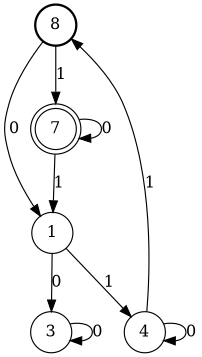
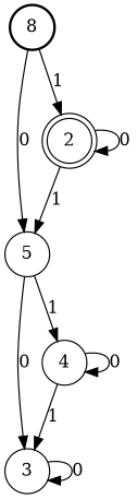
  digraph {
    node [shape=circle]
    n1 [label=8 style=bold]
-   1
-   2 [peripheries=2 label=7]
+   1 [label=5]
+   2 [peripheries=2]
    3
    4
    n1 -> 1 [label=0]
    n1 -> 2 [label=1]
    1 -> 3 [label=0]
    1 -> 4 [label=1]
    2 -> 1 [label=1]
    2 -> 2 [label=0]
    3 -> 3 [label=0]
-   4 -> n1 [label=1]
+   4 -> 3 [label=1]
    4 -> 4 [label=0]
  }
